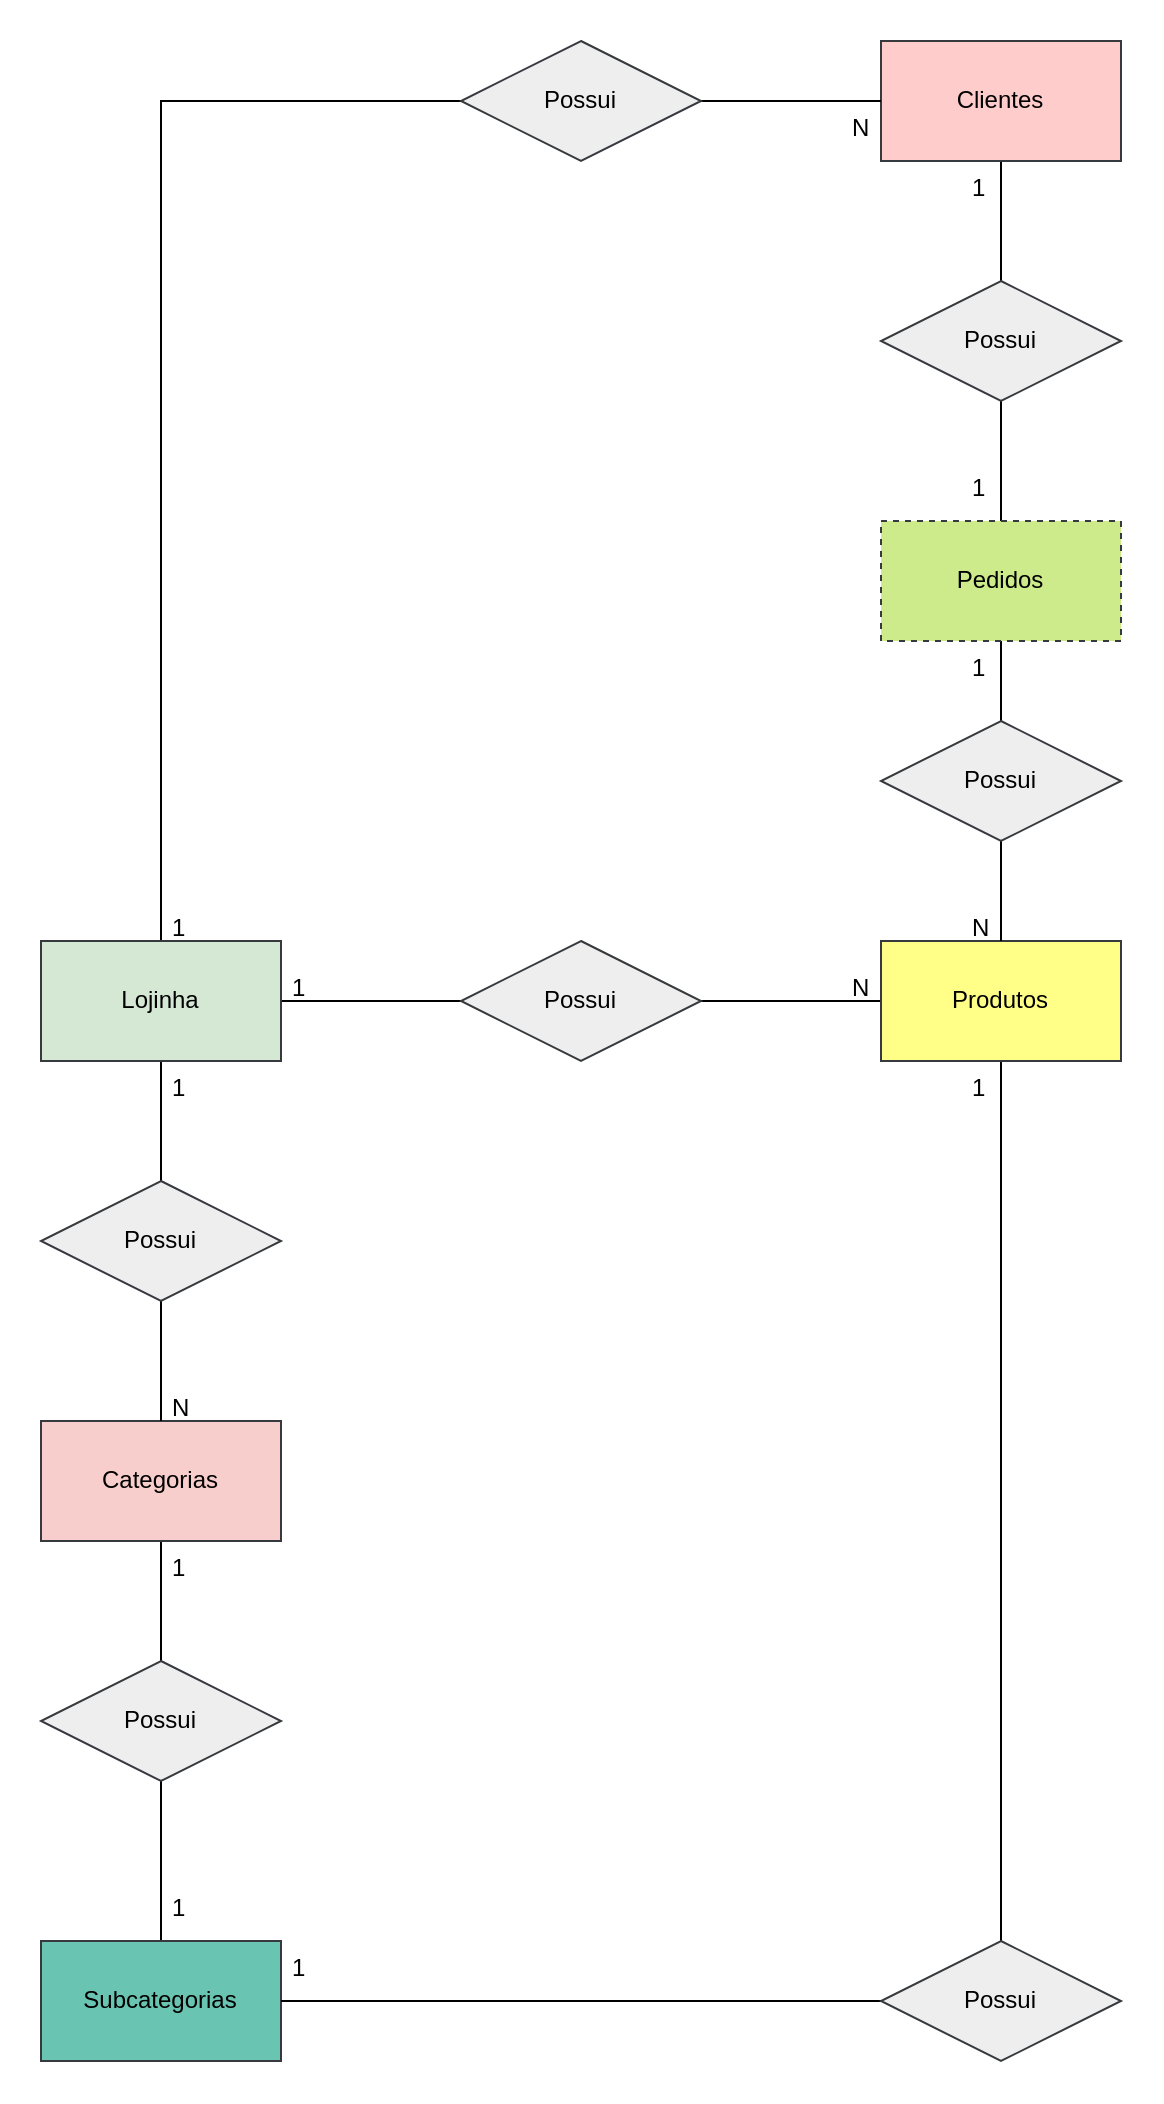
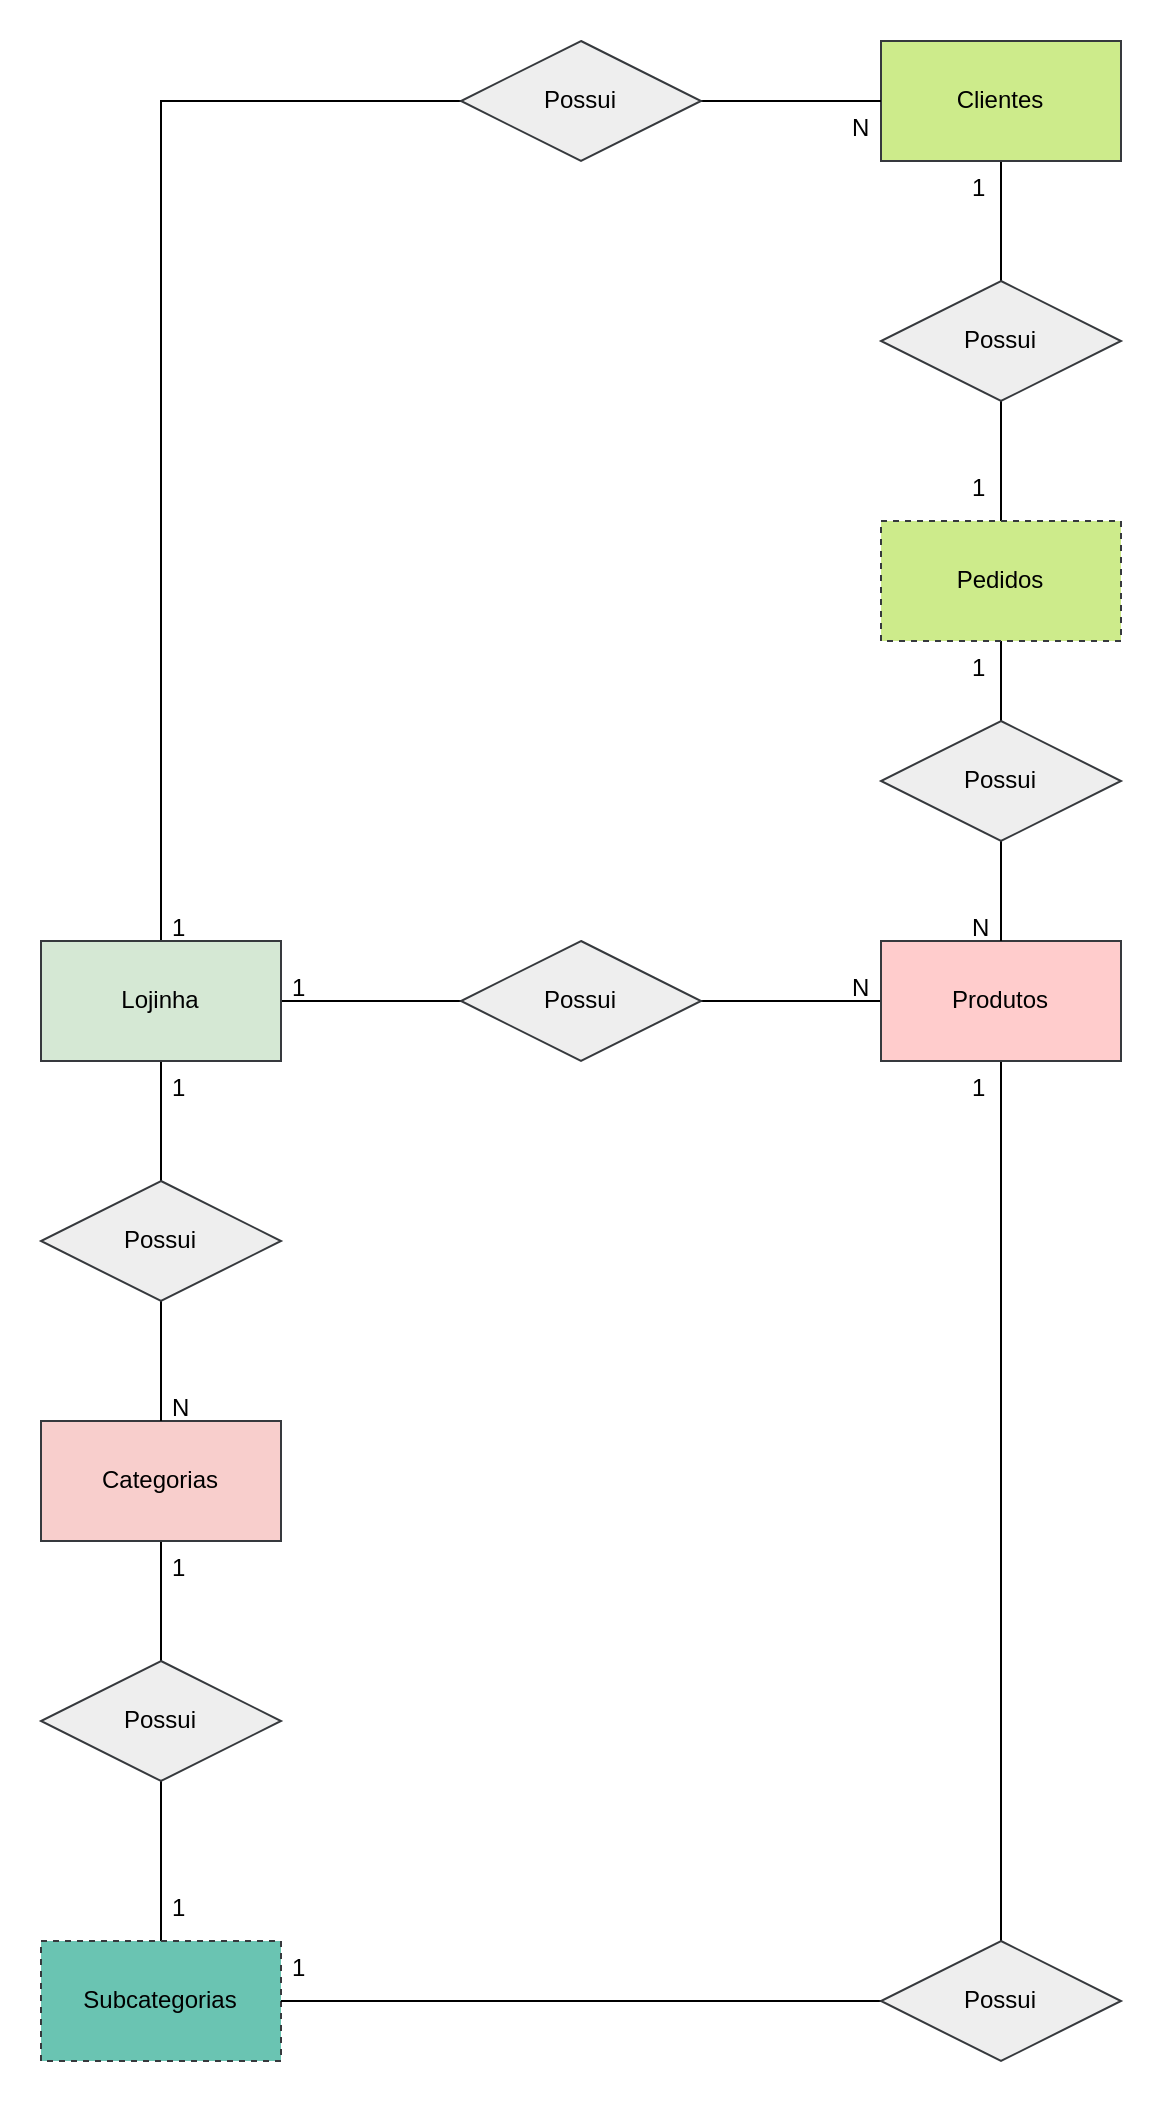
  <mxCell id="0" />
  <mxCell id="1" parent="0" />
  <mxCell id="2" style="edgeStyle=orthogonalEdgeStyle;rounded=0;orthogonalLoop=1;jettySize=auto;html=1;entryX=0.5;entryY=0;entryDx=0;entryDy=0;endArrow=none;endFill=0;" edge="1" parent="1" source="5" target="9"><mxGeometry relative="1" as="geometry" /></mxCell>
  <mxCell id="3" style="edgeStyle=orthogonalEdgeStyle;rounded=0;orthogonalLoop=1;jettySize=auto;html=1;entryX=0;entryY=0.5;entryDx=0;entryDy=0;endArrow=none;endFill=0;" edge="1" parent="1" source="5" target="14"><mxGeometry relative="1" as="geometry" /></mxCell>
  <mxCell id="4" style="edgeStyle=orthogonalEdgeStyle;rounded=0;orthogonalLoop=1;jettySize=auto;html=1;entryX=0;entryY=0.5;entryDx=0;entryDy=0;endArrow=none;endFill=0;" edge="1" parent="1" source="5" target="28"><mxGeometry relative="1" as="geometry"><mxPoint x="80" y="280" as="targetPoint" /><Array as="points"><mxPoint x="80" y="50" /></Array></mxGeometry></mxCell>
  <mxCell id="5" value="Lojinha" style="rounded=0;whiteSpace=wrap;html=1;fillColor=#d5e8d4;strokeColor=#36393d;" vertex="1" parent="1"><mxGeometry x="20" y="470" width="120" height="60" as="geometry" /></mxCell>
  <mxCell id="6" style="edgeStyle=orthogonalEdgeStyle;rounded=0;orthogonalLoop=1;jettySize=auto;html=1;endArrow=none;endFill=0;" edge="1" parent="1" source="7" target="11"><mxGeometry relative="1" as="geometry" /></mxCell>
  <mxCell id="7" value="Categorias" style="rounded=0;whiteSpace=wrap;html=1;fillColor=#f8cecc;strokeColor=#36393d;" vertex="1" parent="1"><mxGeometry x="20" y="710" width="120" height="60" as="geometry" /></mxCell>
  <mxCell id="8" style="edgeStyle=orthogonalEdgeStyle;rounded=0;orthogonalLoop=1;jettySize=auto;html=1;endArrow=none;endFill=0;" edge="1" parent="1" source="9" target="7"><mxGeometry relative="1" as="geometry" /></mxCell>
  <mxCell id="9" value="Possui" style="shape=rhombus;perimeter=rhombusPerimeter;whiteSpace=wrap;html=1;align=center;fillColor=#eeeeee;strokeColor=#36393d;" vertex="1" parent="1"><mxGeometry x="20" y="590" width="120" height="60" as="geometry" /></mxCell>
  <mxCell id="10" style="edgeStyle=orthogonalEdgeStyle;rounded=0;orthogonalLoop=1;jettySize=auto;html=1;endArrow=none;endFill=0;" edge="1" parent="1" source="11" target="12"><mxGeometry relative="1" as="geometry" /></mxCell>
  <mxCell id="11" value="Possui" style="shape=rhombus;perimeter=rhombusPerimeter;whiteSpace=wrap;html=1;align=center;fillColor=#eeeeee;strokeColor=#36393d;" vertex="1" parent="1"><mxGeometry x="20" y="830" width="120" height="60" as="geometry" /></mxCell>
- <mxCell id="12" value="Subcategorias" style="rounded=0;whiteSpace=wrap;html=1;strokeColor=#36393d;fillColor=#6AC4B2;" vertex="1" parent="1"><mxGeometry x="20" y="970" width="120" height="60" as="geometry" /></mxCell>
+ <mxCell id="12" value="Subcategorias" style="rounded=0;whiteSpace=wrap;html=1;strokeColor=#36393d;fillColor=#6AC4B2;dashed=1;" vertex="1" parent="1"><mxGeometry x="20" y="970" width="120" height="60" as="geometry" /></mxCell>
  <mxCell id="13" style="edgeStyle=orthogonalEdgeStyle;rounded=0;orthogonalLoop=1;jettySize=auto;html=1;entryX=0;entryY=0.5;entryDx=0;entryDy=0;endArrow=none;endFill=0;" edge="1" parent="1" source="14" target="16"><mxGeometry relative="1" as="geometry" /></mxCell>
  <mxCell id="14" value="Possui" style="shape=rhombus;perimeter=rhombusPerimeter;whiteSpace=wrap;html=1;align=center;fillColor=#eeeeee;strokeColor=#36393d;" vertex="1" parent="1"><mxGeometry x="230" y="470" width="120" height="60" as="geometry" /></mxCell>
  <mxCell id="15" style="edgeStyle=orthogonalEdgeStyle;rounded=0;orthogonalLoop=1;jettySize=auto;html=1;entryX=0.5;entryY=0;entryDx=0;entryDy=0;endArrow=none;endFill=0;" edge="1" parent="1" source="16" target="18"><mxGeometry relative="1" as="geometry" /></mxCell>
- <mxCell id="16" value="Produtos" style="rounded=0;whiteSpace=wrap;html=1;fillColor=#ffff88;strokeColor=#36393d;" vertex="1" parent="1"><mxGeometry x="440" y="470" width="120" height="60" as="geometry" /></mxCell>
+ <mxCell id="16" value="Produtos" style="rounded=0;whiteSpace=wrap;html=1;fillColor=#ffcccc;strokeColor=#36393d;" vertex="1" parent="1"><mxGeometry x="440" y="470" width="120" height="60" as="geometry" /></mxCell>
  <mxCell id="17" style="edgeStyle=orthogonalEdgeStyle;rounded=0;orthogonalLoop=1;jettySize=auto;html=1;entryX=1;entryY=0.5;entryDx=0;entryDy=0;endArrow=none;endFill=0;" edge="1" parent="1" source="18" target="12"><mxGeometry relative="1" as="geometry" /></mxCell>
  <mxCell id="18" value="Possui" style="shape=rhombus;perimeter=rhombusPerimeter;whiteSpace=wrap;html=1;align=center;fillColor=#eeeeee;strokeColor=#36393d;" vertex="1" parent="1"><mxGeometry x="440" y="970" width="120" height="60" as="geometry" /></mxCell>
  <mxCell id="19" style="edgeStyle=orthogonalEdgeStyle;rounded=0;orthogonalLoop=1;jettySize=auto;html=1;entryX=0.5;entryY=0;entryDx=0;entryDy=0;endArrow=none;endFill=0;" edge="1" parent="1" source="20" target="22"><mxGeometry relative="1" as="geometry" /></mxCell>
- <mxCell id="20" value="Clientes" style="rounded=0;whiteSpace=wrap;html=1;fillColor=#ffcccc;strokeColor=#36393d;" vertex="1" parent="1"><mxGeometry x="440" y="20" width="120" height="60" as="geometry" /></mxCell>
+ <mxCell id="20" value="Clientes" style="rounded=0;whiteSpace=wrap;html=1;fillColor=#cdeb8b;strokeColor=#36393d;" vertex="1" parent="1"><mxGeometry x="440" y="20" width="120" height="60" as="geometry" /></mxCell>
  <mxCell id="21" style="edgeStyle=orthogonalEdgeStyle;rounded=0;orthogonalLoop=1;jettySize=auto;html=1;entryX=0.5;entryY=0;entryDx=0;entryDy=0;strokeWidth=1;endArrow=none;endFill=0;" edge="1" parent="1" source="22" target="24"><mxGeometry relative="1" as="geometry" /></mxCell>
  <mxCell id="22" value="Possui" style="shape=rhombus;perimeter=rhombusPerimeter;whiteSpace=wrap;html=1;align=center;fillColor=#eeeeee;strokeColor=#36393d;" vertex="1" parent="1"><mxGeometry x="440" y="140" width="120" height="60" as="geometry" /></mxCell>
  <mxCell id="23" style="edgeStyle=orthogonalEdgeStyle;rounded=0;orthogonalLoop=1;jettySize=auto;html=1;entryX=0.5;entryY=0;entryDx=0;entryDy=0;endArrow=none;endFill=0;" edge="1" parent="1" source="24" target="26"><mxGeometry relative="1" as="geometry" /></mxCell>
  <mxCell id="24" value="Pedidos" style="rounded=0;whiteSpace=wrap;html=1;fillColor=#cdeb8b;strokeColor=#36393d;dashed=1;" vertex="1" parent="1"><mxGeometry x="440" y="260" width="120" height="60" as="geometry" /></mxCell>
  <mxCell id="25" style="edgeStyle=orthogonalEdgeStyle;rounded=0;orthogonalLoop=1;jettySize=auto;html=1;entryX=0.5;entryY=0;entryDx=0;entryDy=0;endArrow=none;endFill=0;" edge="1" parent="1" source="26" target="16"><mxGeometry relative="1" as="geometry" /></mxCell>
  <mxCell id="26" value="Possui" style="shape=rhombus;perimeter=rhombusPerimeter;whiteSpace=wrap;html=1;align=center;fillColor=#eeeeee;strokeColor=#36393d;" vertex="1" parent="1"><mxGeometry x="440" y="360" width="120" height="60" as="geometry" /></mxCell>
  <mxCell id="27" style="edgeStyle=orthogonalEdgeStyle;rounded=0;orthogonalLoop=1;jettySize=auto;html=1;entryX=0;entryY=0.5;entryDx=0;entryDy=0;endArrow=none;endFill=0;" edge="1" parent="1" source="28" target="20"><mxGeometry relative="1" as="geometry"><Array as="points"><mxPoint x="370" y="50" /><mxPoint x="370" y="50" /></Array></mxGeometry></mxCell>
  <mxCell id="28" value="Possui" style="shape=rhombus;perimeter=rhombusPerimeter;whiteSpace=wrap;html=1;align=center;fillColor=#eeeeee;strokeColor=#36393d;" vertex="1" parent="1"><mxGeometry x="230" y="20" width="120" height="60" as="geometry" /></mxCell>
  <mxCell id="29" value="1" style="text;strokeColor=none;fillColor=none;spacingLeft=4;spacingRight=4;overflow=hidden;rotatable=0;points=[[0,0.5],[1,0.5]];portConstraint=eastwest;fontSize=12;" vertex="1" parent="1"><mxGeometry x="80" y="530" width="20" height="30" as="geometry" /></mxCell>
  <mxCell id="30" value="N" style="text;strokeColor=none;fillColor=none;spacingLeft=4;spacingRight=4;overflow=hidden;rotatable=0;points=[[0,0.5],[1,0.5]];portConstraint=eastwest;fontSize=12;" vertex="1" parent="1"><mxGeometry x="80" y="690" width="20" height="30" as="geometry" /></mxCell>
  <mxCell id="31" value="1" style="text;strokeColor=none;fillColor=none;spacingLeft=4;spacingRight=4;overflow=hidden;rotatable=0;points=[[0,0.5],[1,0.5]];portConstraint=eastwest;fontSize=12;" vertex="1" parent="1"><mxGeometry x="80" y="770" width="20" height="30" as="geometry" /></mxCell>
  <mxCell id="32" value="1" style="text;strokeColor=none;fillColor=none;spacingLeft=4;spacingRight=4;overflow=hidden;rotatable=0;points=[[0,0.5],[1,0.5]];portConstraint=eastwest;fontSize=12;" vertex="1" parent="1"><mxGeometry x="80" y="940" width="20" height="30" as="geometry" /></mxCell>
  <mxCell id="33" value="1" style="text;strokeColor=none;fillColor=none;spacingLeft=4;spacingRight=4;overflow=hidden;rotatable=0;points=[[0,0.5],[1,0.5]];portConstraint=eastwest;fontSize=12;" vertex="1" parent="1"><mxGeometry x="480" y="80" width="20" height="30" as="geometry" /></mxCell>
  <mxCell id="34" value="1" style="text;strokeColor=none;fillColor=none;spacingLeft=4;spacingRight=4;overflow=hidden;rotatable=0;points=[[0,0.5],[1,0.5]];portConstraint=eastwest;fontSize=12;" vertex="1" parent="1"><mxGeometry x="480" y="230" width="20" height="30" as="geometry" /></mxCell>
  <mxCell id="35" value="1" style="text;strokeColor=none;fillColor=none;spacingLeft=4;spacingRight=4;overflow=hidden;rotatable=0;points=[[0,0.5],[1,0.5]];portConstraint=eastwest;fontSize=12;" vertex="1" parent="1"><mxGeometry x="480" y="320" width="20" height="30" as="geometry" /></mxCell>
  <mxCell id="36" value="N" style="text;strokeColor=none;fillColor=none;spacingLeft=4;spacingRight=4;overflow=hidden;rotatable=0;points=[[0,0.5],[1,0.5]];portConstraint=eastwest;fontSize=12;" vertex="1" parent="1"><mxGeometry x="480" y="450" width="20" height="30" as="geometry" /></mxCell>
  <mxCell id="37" value="1" style="text;strokeColor=none;fillColor=none;spacingLeft=4;spacingRight=4;overflow=hidden;rotatable=0;points=[[0,0.5],[1,0.5]];portConstraint=eastwest;fontSize=12;" vertex="1" parent="1"><mxGeometry x="80" y="450" width="20" height="30" as="geometry" /></mxCell>
  <mxCell id="38" value="N" style="text;strokeColor=none;fillColor=none;spacingLeft=4;spacingRight=4;overflow=hidden;rotatable=0;points=[[0,0.5],[1,0.5]];portConstraint=eastwest;fontSize=12;" vertex="1" parent="1"><mxGeometry x="420" y="50" width="20" height="30" as="geometry" /></mxCell>
  <mxCell id="39" value="1" style="text;strokeColor=none;fillColor=none;spacingLeft=4;spacingRight=4;overflow=hidden;rotatable=0;points=[[0,0.5],[1,0.5]];portConstraint=eastwest;fontSize=12;" vertex="1" parent="1"><mxGeometry x="480" y="530" width="20" height="30" as="geometry" /></mxCell>
  <mxCell id="40" value="1" style="text;strokeColor=none;fillColor=none;spacingLeft=4;spacingRight=4;overflow=hidden;rotatable=0;points=[[0,0.5],[1,0.5]];portConstraint=eastwest;fontSize=12;" vertex="1" parent="1"><mxGeometry x="140" y="970" width="20" height="30" as="geometry" /></mxCell>
  <mxCell id="41" value="1" style="text;strokeColor=none;fillColor=none;spacingLeft=4;spacingRight=4;overflow=hidden;rotatable=0;points=[[0,0.5],[1,0.5]];portConstraint=eastwest;fontSize=12;" vertex="1" parent="1"><mxGeometry x="140" y="480" width="20" height="30" as="geometry" /></mxCell>
  <mxCell id="42" value="N" style="text;strokeColor=none;fillColor=none;spacingLeft=4;spacingRight=4;overflow=hidden;rotatable=0;points=[[0,0.5],[1,0.5]];portConstraint=eastwest;fontSize=12;" vertex="1" parent="1"><mxGeometry x="420" y="480" width="20" height="30" as="geometry" /></mxCell>
